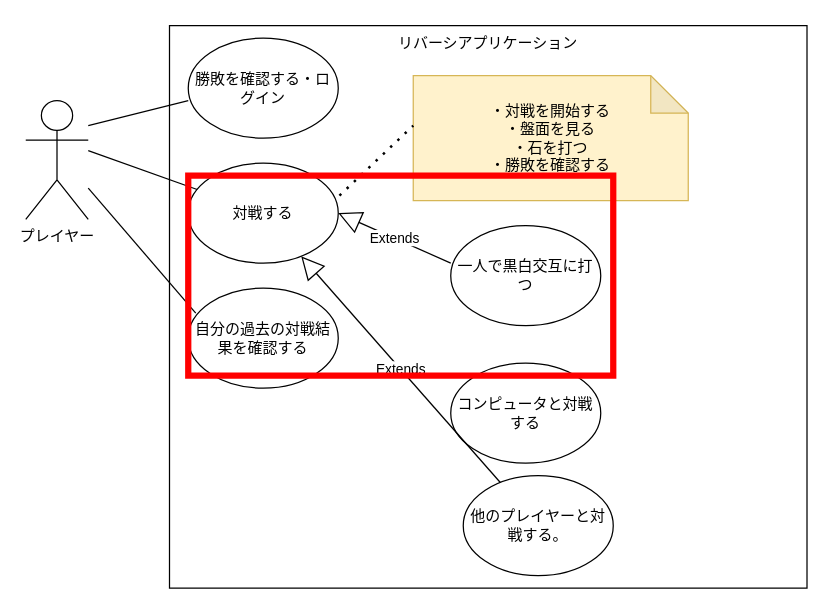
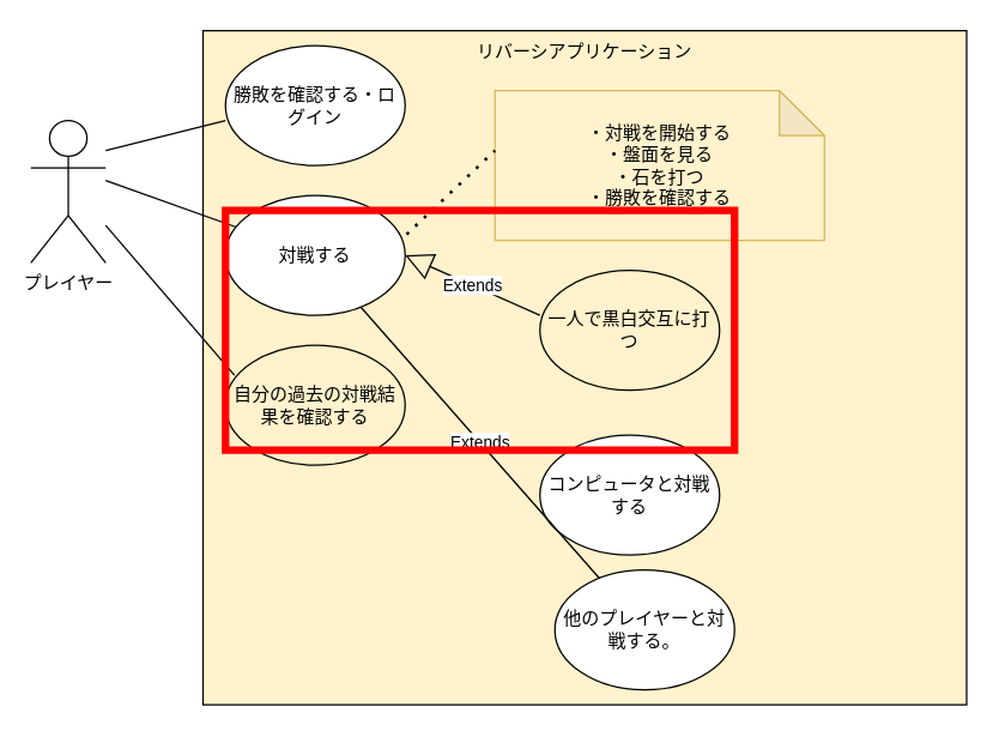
  <mxCell id="0" />
  <mxCell id="1" parent="0" />
- <mxCell id="2" value="リバーシアプリケーション" style="rounded=0;whiteSpace=wrap;html=1;align=center;verticalAlign=top;" vertex="1" parent="1"><mxGeometry x="135" y="20" width="510" height="450" as="geometry" /></mxCell>
+ <mxCell id="2" value="リバーシアプリケーション" style="rounded=0;whiteSpace=wrap;html=1;align=center;verticalAlign=top;fillColor=#fff2cc;" vertex="1" parent="1"><mxGeometry x="135" y="20" width="510" height="450" as="geometry" /></mxCell>
  <mxCell id="3" value="プレイヤー" style="shape=umlActor;verticalLabelPosition=bottom;verticalAlign=top;html=1;outlineConnect=0;" vertex="1" parent="1"><mxGeometry x="20" y="80" width="50" height="95" as="geometry" /></mxCell>
  <mxCell id="4" value="対戦する" style="ellipse;whiteSpace=wrap;html=1;" vertex="1" parent="1"><mxGeometry x="150" y="130" width="120" height="80" as="geometry" /></mxCell>
  <mxCell id="5" value="" style="endArrow=none;html=1;" edge="1" parent="1" target="4"><mxGeometry width="50" height="50" relative="1" as="geometry"><mxPoint x="70" y="120" as="sourcePoint" /><mxPoint x="320" y="240" as="targetPoint" /></mxGeometry></mxCell>
  <mxCell id="6" value="・対戦を開始する&lt;br&gt;・盤面を見る&lt;br&gt;・石を打つ&lt;br&gt;・勝敗を確認する" style="shape=note;whiteSpace=wrap;html=1;backgroundOutline=1;darkOpacity=0.05;fillColor=#fff2cc;strokeColor=#d6b656;" vertex="1" parent="1"><mxGeometry x="330" y="60" width="220" height="100" as="geometry" /></mxCell>
  <mxCell id="7" value="" style="endArrow=none;dashed=1;html=1;dashPattern=1 3;strokeWidth=2;exitX=1.008;exitY=0.325;exitDx=0;exitDy=0;exitPerimeter=0;" edge="1" parent="1" source="4"><mxGeometry width="50" height="50" relative="1" as="geometry"><mxPoint x="280" y="150" as="sourcePoint" /><mxPoint x="330" y="100" as="targetPoint" /></mxGeometry></mxCell>
  <mxCell id="8" value="勝敗を確認する・ログイン" style="ellipse;whiteSpace=wrap;html=1;" vertex="1" parent="1"><mxGeometry x="150" y="30" width="120" height="80" as="geometry" /></mxCell>
- <mxCell id="9" value="自分の過去の対戦結果を確認する" style="ellipse;whiteSpace=wrap;html=1;" vertex="1" parent="1"><mxGeometry x="150" y="230" width="120" height="80" as="geometry" /></mxCell>
- <mxCell id="10" value="一人で黒白交互に打つ" style="ellipse;whiteSpace=wrap;html=1;" vertex="1" parent="1"><mxGeometry x="360" y="180" width="120" height="80" as="geometry" /></mxCell>
+ <mxCell id="9" value="自分の過去の対戦結果を確認する" style="ellipse;whiteSpace=wrap;html=1;fillColor=#fff2cc;" vertex="1" parent="1"><mxGeometry x="150" y="230" width="120" height="80" as="geometry" /></mxCell>
+ <mxCell id="10" value="一人で黒白交互に打つ" style="ellipse;whiteSpace=wrap;html=1;fillColor=#fff2cc;" vertex="1" parent="1"><mxGeometry x="360" y="180" width="120" height="80" as="geometry" /></mxCell>
  <mxCell id="11" value="コンピュータと対戦する" style="ellipse;whiteSpace=wrap;html=1;" vertex="1" parent="1"><mxGeometry x="360" y="290" width="120" height="80" as="geometry" /></mxCell>
  <mxCell id="12" value="他のプレイヤーと対戦する。" style="ellipse;whiteSpace=wrap;html=1;" vertex="1" parent="1"><mxGeometry x="370" y="380" width="120" height="80" as="geometry" /></mxCell>
- <mxCell id="13" value="Extends" style="endArrow=block;endSize=16;endFill=0;html=1;" edge="1" parent="1" source="12" target="4"><mxGeometry width="160" relative="1" as="geometry"><mxPoint x="210" y="200" as="sourcePoint" /><mxPoint x="370" y="200" as="targetPoint" /></mxGeometry></mxCell>
+ <mxCell id="13" value="Extends" style="endArrow=none;endSize=16;endFill=0;html=1;" edge="1" parent="1" source="12" target="4"><mxGeometry width="160" relative="1" as="geometry"><mxPoint x="210" y="200" as="sourcePoint" /><mxPoint x="370" y="200" as="targetPoint" /></mxGeometry></mxCell>
  <mxCell id="14" value="Extends" style="endArrow=block;endSize=16;endFill=0;html=1;entryX=1;entryY=0.5;entryDx=0;entryDy=0;" edge="1" parent="1" target="4"><mxGeometry width="160" relative="1" as="geometry"><mxPoint x="360.005" y="210.001" as="sourcePoint" /><mxPoint x="257.46" y="103.12" as="targetPoint" /></mxGeometry></mxCell>
  <mxCell id="15" value="" style="endArrow=none;html=1;" edge="1" parent="1"><mxGeometry width="50" height="50" relative="1" as="geometry"><mxPoint x="70" y="100" as="sourcePoint" /><mxPoint x="150.001" y="80.001" as="targetPoint" /></mxGeometry></mxCell>
  <mxCell id="16" value="" style="endArrow=none;html=1;entryX=0.05;entryY=0.25;entryDx=0;entryDy=0;entryPerimeter=0;" edge="1" parent="1" target="9"><mxGeometry width="50" height="50" relative="1" as="geometry"><mxPoint x="70" y="150" as="sourcePoint" /><mxPoint x="150.001" y="130.001" as="targetPoint" /></mxGeometry></mxCell>
  <mxCell id="17" value="" style="rounded=0;whiteSpace=wrap;html=1;strokeColor=#FF0000;strokeWidth=5;fillColor=none;" vertex="1" parent="1"><mxGeometry x="150" y="140" width="340" height="160" as="geometry" /></mxCell>
